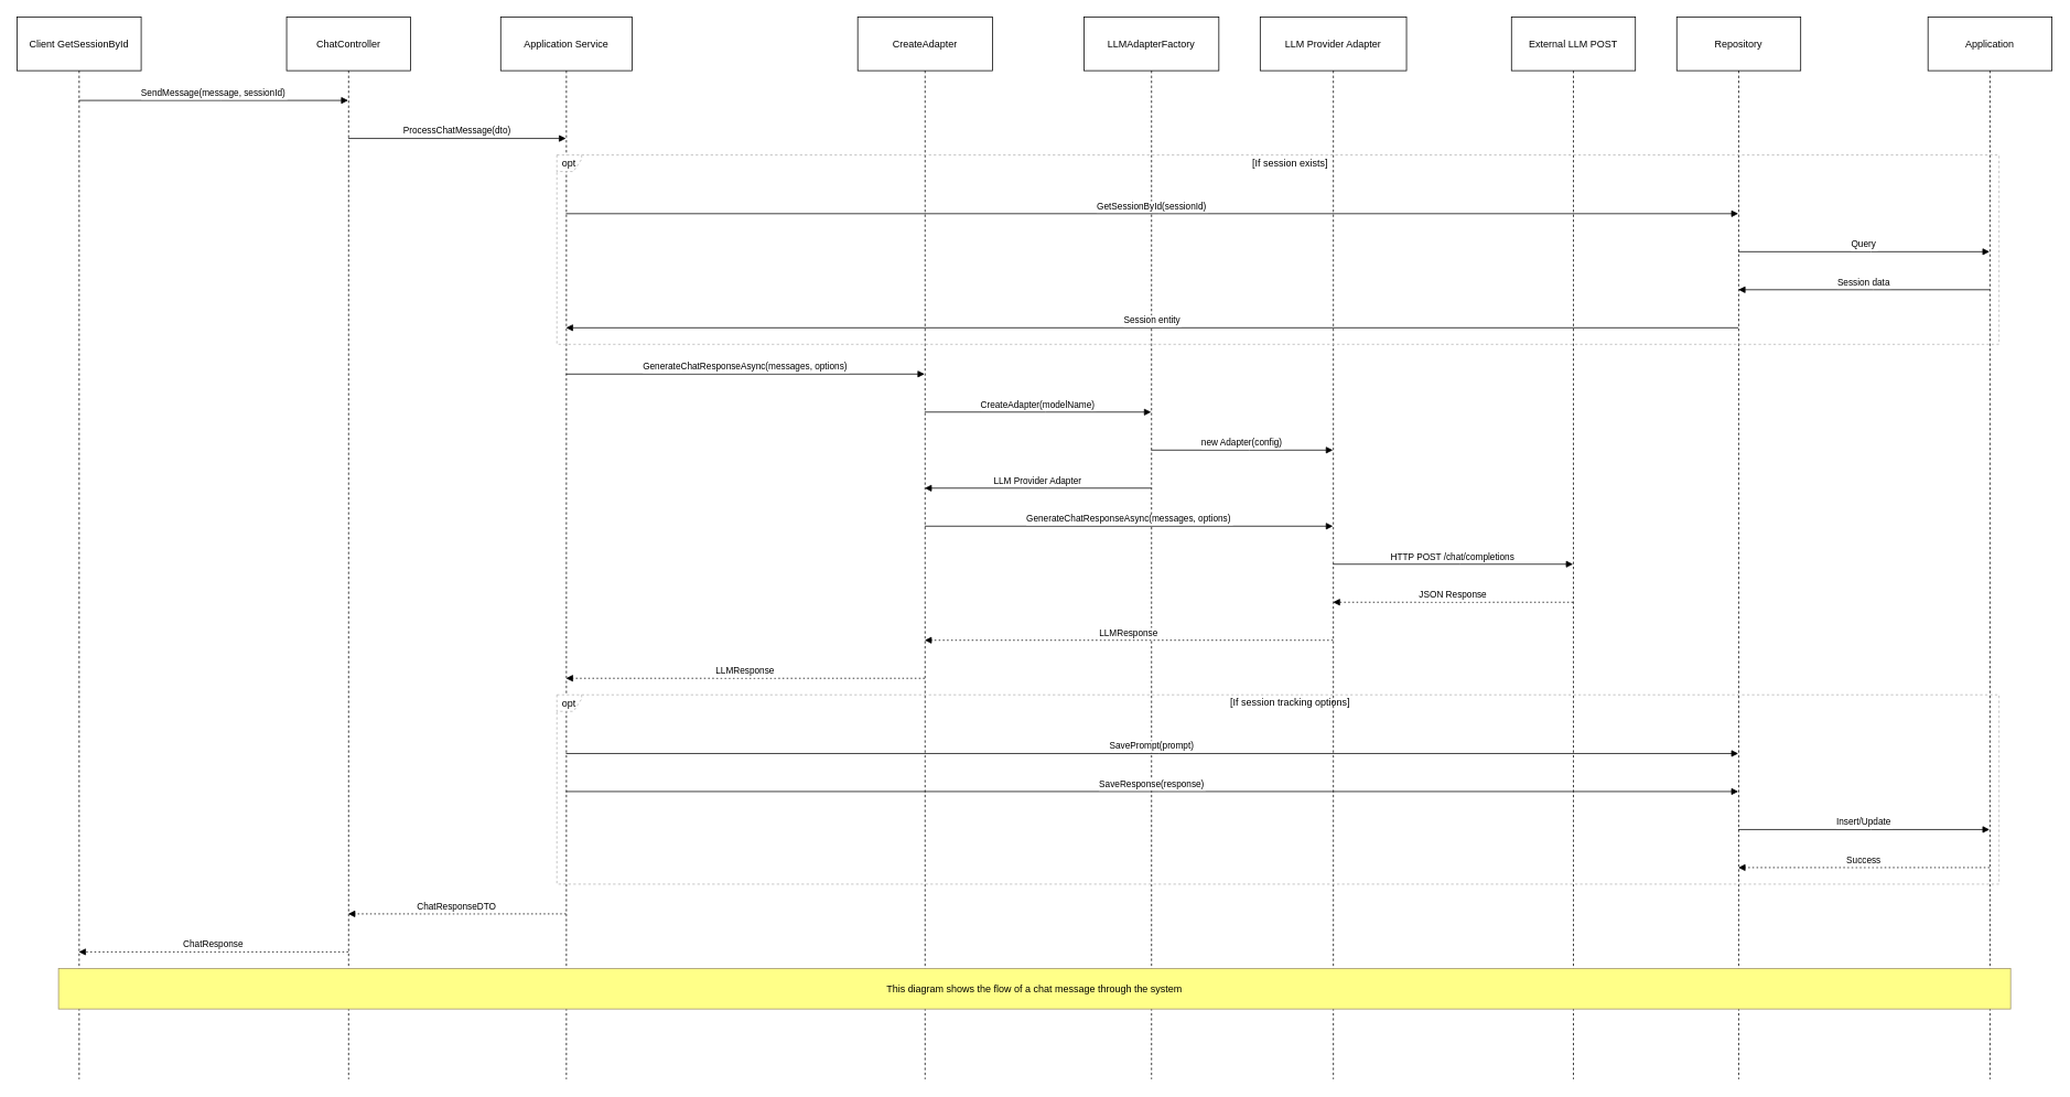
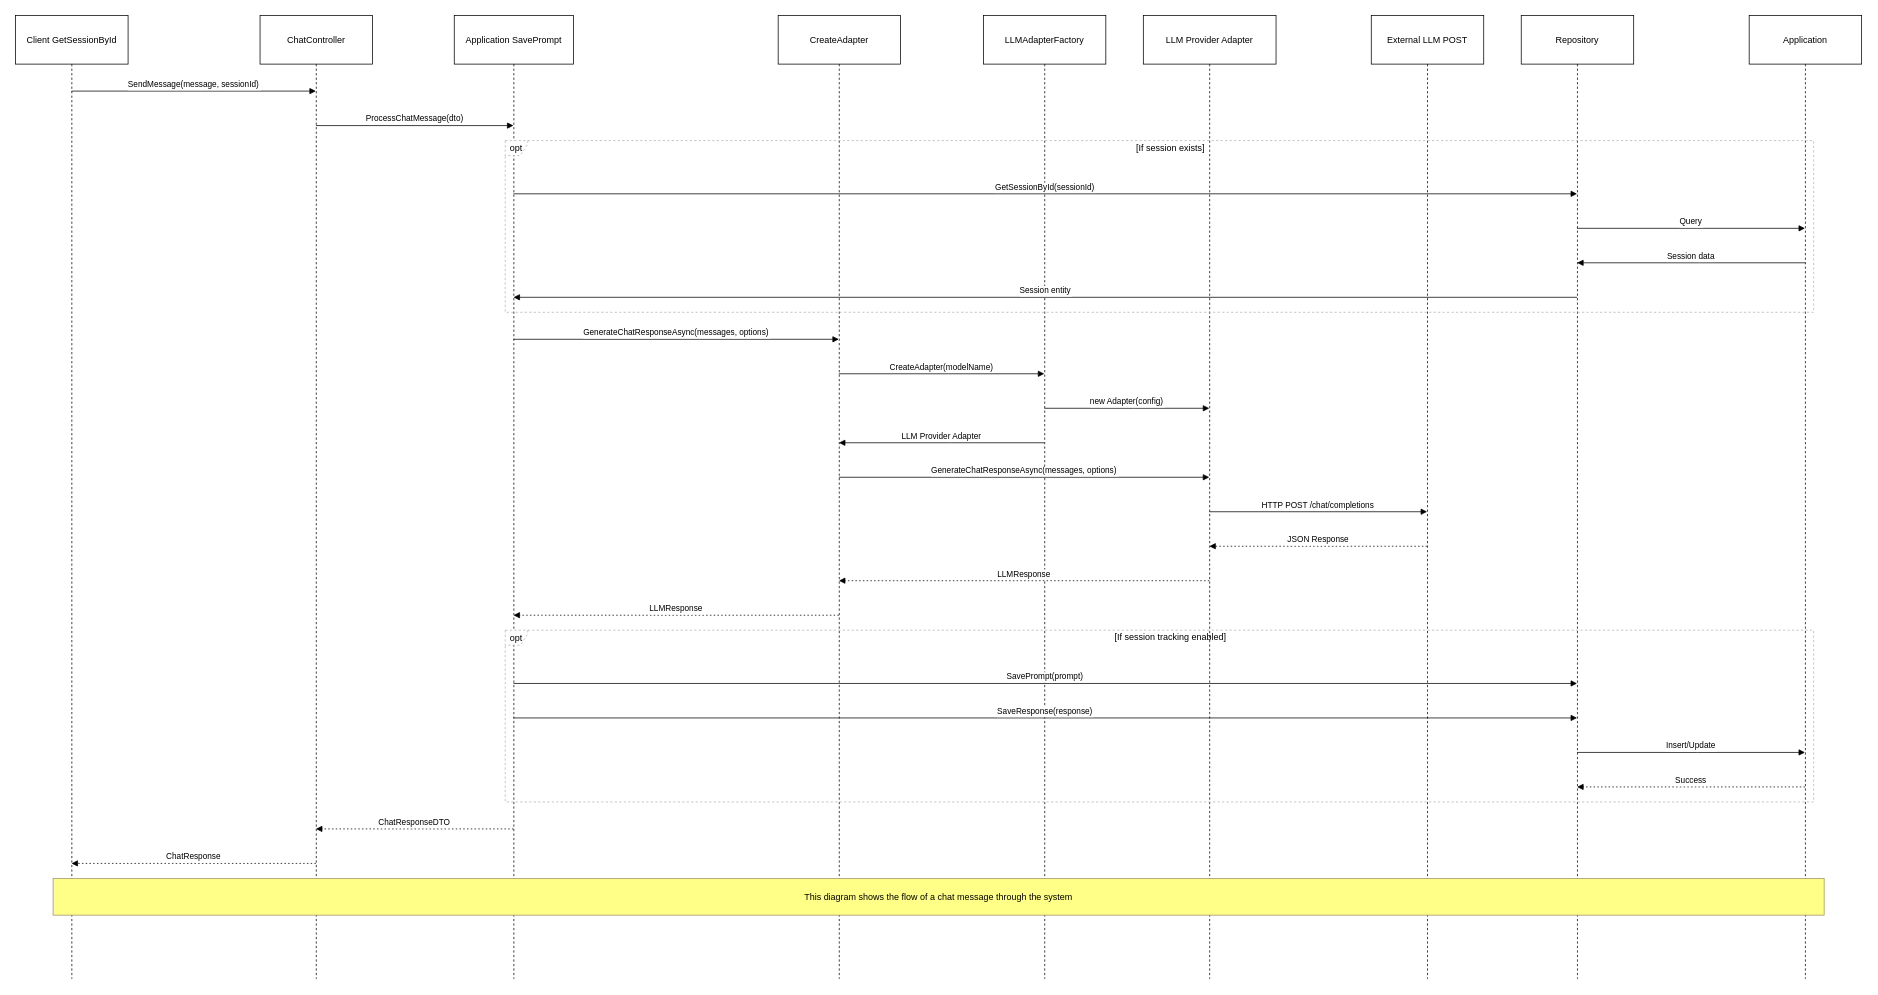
  <mxCell id="0" />
  <mxCell id="1" parent="0" />
  <mxCell id="2" value="Client GetSessionById" style="shape=umlLifeline;perimeter=lifelinePerimeter;whiteSpace=wrap;container=1;dropTarget=0;collapsible=0;recursiveResize=0;outlineConnect=0;portConstraint=eastwest;newEdgeStyle={&quot;edgeStyle&quot;:&quot;elbowEdgeStyle&quot;,&quot;elbow&quot;:&quot;vertical&quot;,&quot;curved&quot;:0,&quot;rounded&quot;:0};size=65;" vertex="1" parent="1"><mxGeometry x="20" y="20" width="150" height="1285" as="geometry" /></mxCell>
  <mxCell id="3" value="ChatController" style="shape=umlLifeline;perimeter=lifelinePerimeter;whiteSpace=wrap;container=1;dropTarget=0;collapsible=0;recursiveResize=0;outlineConnect=0;portConstraint=eastwest;newEdgeStyle={&quot;edgeStyle&quot;:&quot;elbowEdgeStyle&quot;,&quot;elbow&quot;:&quot;vertical&quot;,&quot;curved&quot;:0,&quot;rounded&quot;:0};size=65;" vertex="1" parent="1"><mxGeometry x="346" y="20" width="150" height="1285" as="geometry" /></mxCell>
- <mxCell id="4" value="Application Service" style="shape=umlLifeline;perimeter=lifelinePerimeter;whiteSpace=wrap;container=1;dropTarget=0;collapsible=0;recursiveResize=0;outlineConnect=0;portConstraint=eastwest;newEdgeStyle={&quot;edgeStyle&quot;:&quot;elbowEdgeStyle&quot;,&quot;elbow&quot;:&quot;vertical&quot;,&quot;curved&quot;:0,&quot;rounded&quot;:0};size=65;" vertex="1" parent="1"><mxGeometry x="605" y="20" width="159" height="1285" as="geometry" /></mxCell>
+ <mxCell id="4" value="Application SavePrompt" style="shape=umlLifeline;perimeter=lifelinePerimeter;whiteSpace=wrap;container=1;dropTarget=0;collapsible=0;recursiveResize=0;outlineConnect=0;portConstraint=eastwest;newEdgeStyle={&quot;edgeStyle&quot;:&quot;elbowEdgeStyle&quot;,&quot;elbow&quot;:&quot;vertical&quot;,&quot;curved&quot;:0,&quot;rounded&quot;:0};size=65;" vertex="1" parent="1"><mxGeometry x="605" y="20" width="159" height="1285" as="geometry" /></mxCell>
  <mxCell id="5" value="CreateAdapter" style="shape=umlLifeline;perimeter=lifelinePerimeter;whiteSpace=wrap;container=1;dropTarget=0;collapsible=0;recursiveResize=0;outlineConnect=0;portConstraint=eastwest;newEdgeStyle={&quot;edgeStyle&quot;:&quot;elbowEdgeStyle&quot;,&quot;elbow&quot;:&quot;vertical&quot;,&quot;curved&quot;:0,&quot;rounded&quot;:0};size=65;" vertex="1" parent="1"><mxGeometry x="1037" y="20" width="163" height="1285" as="geometry" /></mxCell>
  <mxCell id="6" value="LLMAdapterFactory" style="shape=umlLifeline;perimeter=lifelinePerimeter;whiteSpace=wrap;container=1;dropTarget=0;collapsible=0;recursiveResize=0;outlineConnect=0;portConstraint=eastwest;newEdgeStyle={&quot;edgeStyle&quot;:&quot;elbowEdgeStyle&quot;,&quot;elbow&quot;:&quot;vertical&quot;,&quot;curved&quot;:0,&quot;rounded&quot;:0};size=65;" vertex="1" parent="1"><mxGeometry x="1311" y="20" width="163" height="1285" as="geometry" /></mxCell>
  <mxCell id="7" value="LLM Provider Adapter" style="shape=umlLifeline;perimeter=lifelinePerimeter;whiteSpace=wrap;container=1;dropTarget=0;collapsible=0;recursiveResize=0;outlineConnect=0;portConstraint=eastwest;newEdgeStyle={&quot;edgeStyle&quot;:&quot;elbowEdgeStyle&quot;,&quot;elbow&quot;:&quot;vertical&quot;,&quot;curved&quot;:0,&quot;rounded&quot;:0};size=65;" vertex="1" parent="1"><mxGeometry x="1524" y="20" width="177" height="1285" as="geometry" /></mxCell>
  <mxCell id="8" value="External LLM POST" style="shape=umlLifeline;perimeter=lifelinePerimeter;whiteSpace=wrap;container=1;dropTarget=0;collapsible=0;recursiveResize=0;outlineConnect=0;portConstraint=eastwest;newEdgeStyle={&quot;edgeStyle&quot;:&quot;elbowEdgeStyle&quot;,&quot;elbow&quot;:&quot;vertical&quot;,&quot;curved&quot;:0,&quot;rounded&quot;:0};size=65;" vertex="1" parent="1"><mxGeometry x="1828" y="20" width="150" height="1285" as="geometry" /></mxCell>
  <mxCell id="9" value="Repository" style="shape=umlLifeline;perimeter=lifelinePerimeter;whiteSpace=wrap;container=1;dropTarget=0;collapsible=0;recursiveResize=0;outlineConnect=0;portConstraint=eastwest;newEdgeStyle={&quot;edgeStyle&quot;:&quot;elbowEdgeStyle&quot;,&quot;elbow&quot;:&quot;vertical&quot;,&quot;curved&quot;:0,&quot;rounded&quot;:0};size=65;" vertex="1" parent="1"><mxGeometry x="2028" y="20" width="150" height="1285" as="geometry" /></mxCell>
  <mxCell id="10" value="Application" style="shape=umlLifeline;perimeter=lifelinePerimeter;whiteSpace=wrap;container=1;dropTarget=0;collapsible=0;recursiveResize=0;outlineConnect=0;portConstraint=eastwest;newEdgeStyle={&quot;edgeStyle&quot;:&quot;elbowEdgeStyle&quot;,&quot;elbow&quot;:&quot;vertical&quot;,&quot;curved&quot;:0,&quot;rounded&quot;:0};size=65;" vertex="1" parent="1"><mxGeometry x="2332" y="20" width="150" height="1285" as="geometry" /></mxCell>
  <mxCell id="11" value="opt" style="shape=umlFrame;dashed=1;pointerEvents=0;dropTarget=0;strokeColor=#B3B3B3;height=20;width=30" vertex="1" parent="1"><mxGeometry x="673" y="187" width="1745" height="229" as="geometry" /></mxCell>
  <mxCell id="12" value="[If session exists]" style="text;strokeColor=none;fillColor=none;align=center;verticalAlign=middle;whiteSpace=wrap;" vertex="1" parent="11"><mxGeometry x="30" width="1715" height="20" as="geometry" /></mxCell>
  <mxCell id="13" value="opt" style="shape=umlFrame;dashed=1;pointerEvents=0;dropTarget=0;strokeColor=#B3B3B3;height=20;width=30" vertex="1" parent="1"><mxGeometry x="673" y="840" width="1745" height="229" as="geometry" /></mxCell>
- <mxCell id="14" value="[If session tracking options]" style="text;strokeColor=none;fillColor=none;align=center;verticalAlign=middle;whiteSpace=wrap;" vertex="1" parent="13"><mxGeometry x="30" width="1715" height="20" as="geometry" /></mxCell>
+ <mxCell id="14" value="[If session tracking enabled]" style="text;strokeColor=none;fillColor=none;align=center;verticalAlign=middle;whiteSpace=wrap;" vertex="1" parent="13"><mxGeometry x="30" width="1715" height="20" as="geometry" /></mxCell>
  <mxCell id="15" value="SendMessage(message, sessionId)" style="verticalAlign=bottom;edgeStyle=elbowEdgeStyle;elbow=vertical;curved=0;rounded=0;endArrow=block;" edge="1" parent="1" source="2" target="3"><mxGeometry relative="1" as="geometry"><Array as="points"><mxPoint x="267" y="121" /></Array></mxGeometry></mxCell>
  <mxCell id="16" value="ProcessChatMessage(dto)" style="verticalAlign=bottom;edgeStyle=elbowEdgeStyle;elbow=vertical;curved=0;rounded=0;endArrow=block;" edge="1" parent="1" source="3" target="4"><mxGeometry relative="1" as="geometry"><Array as="points"><mxPoint x="561" y="167" /></Array></mxGeometry></mxCell>
  <mxCell id="17" value="GetSessionById(sessionId)" style="verticalAlign=bottom;edgeStyle=elbowEdgeStyle;elbow=vertical;curved=0;rounded=0;endArrow=block;" edge="1" parent="1" source="4" target="9"><mxGeometry relative="1" as="geometry"><Array as="points"><mxPoint x="1402" y="258" /></Array></mxGeometry></mxCell>
  <mxCell id="18" value="Query" style="verticalAlign=bottom;edgeStyle=elbowEdgeStyle;elbow=vertical;curved=0;rounded=0;endArrow=block;" edge="1" parent="1" source="9" target="10"><mxGeometry relative="1" as="geometry"><Array as="points"><mxPoint x="2263" y="304" /></Array></mxGeometry></mxCell>
  <mxCell id="19" value="Session data" style="verticalAlign=bottom;edgeStyle=elbowEdgeStyle;elbow=vertical;curved=0;rounded=0;endArrow=block;" edge="1" parent="1" source="10" target="9"><mxGeometry relative="1" as="geometry"><Array as="points"><mxPoint x="2266" y="350" /></Array></mxGeometry></mxCell>
  <mxCell id="20" value="Session entity" style="verticalAlign=bottom;edgeStyle=elbowEdgeStyle;elbow=vertical;curved=0;rounded=0;endArrow=block;" edge="1" parent="1" source="9" target="4"><mxGeometry relative="1" as="geometry"><Array as="points"><mxPoint x="1405" y="396" /></Array></mxGeometry></mxCell>
  <mxCell id="21" value="GenerateChatResponseAsync(messages, options)" style="verticalAlign=bottom;edgeStyle=elbowEdgeStyle;elbow=vertical;curved=0;rounded=0;endArrow=block;" edge="1" parent="1" source="4" target="5"><mxGeometry relative="1" as="geometry"><Array as="points"><mxPoint x="910" y="452" /></Array></mxGeometry></mxCell>
  <mxCell id="22" value="CreateAdapter(modelName)" style="verticalAlign=bottom;edgeStyle=elbowEdgeStyle;elbow=vertical;curved=0;rounded=0;endArrow=block;" edge="1" parent="1" source="5" target="6"><mxGeometry relative="1" as="geometry"><Array as="points"><mxPoint x="1264" y="498" /></Array></mxGeometry></mxCell>
  <mxCell id="23" value="new Adapter(config)" style="verticalAlign=bottom;edgeStyle=elbowEdgeStyle;elbow=vertical;curved=0;rounded=0;endArrow=block;" edge="1" parent="1" source="6" target="7"><mxGeometry relative="1" as="geometry"><Array as="points"><mxPoint x="1511" y="544" /></Array></mxGeometry></mxCell>
  <mxCell id="24" value="LLM Provider Adapter" style="verticalAlign=bottom;edgeStyle=elbowEdgeStyle;elbow=vertical;curved=0;rounded=0;endArrow=block;" edge="1" parent="1" source="6" target="5"><mxGeometry relative="1" as="geometry"><Array as="points"><mxPoint x="1267" y="590" /></Array></mxGeometry></mxCell>
  <mxCell id="25" value="GenerateChatResponseAsync(messages, options)" style="verticalAlign=bottom;edgeStyle=elbowEdgeStyle;elbow=vertical;curved=0;rounded=0;endArrow=block;" edge="1" parent="1" source="5" target="7"><mxGeometry relative="1" as="geometry"><Array as="points"><mxPoint x="1374" y="636" /></Array></mxGeometry></mxCell>
  <mxCell id="26" value="HTTP POST /chat/completions" style="verticalAlign=bottom;edgeStyle=elbowEdgeStyle;elbow=vertical;curved=0;rounded=0;endArrow=block;" edge="1" parent="1" source="7" target="8"><mxGeometry relative="1" as="geometry"><Array as="points"><mxPoint x="1766" y="682" /></Array></mxGeometry></mxCell>
  <mxCell id="27" value="JSON Response" style="verticalAlign=bottom;edgeStyle=elbowEdgeStyle;elbow=vertical;curved=0;rounded=0;dashed=1;dashPattern=2 3;endArrow=block;" edge="1" parent="1" source="8" target="7"><mxGeometry relative="1" as="geometry"><Array as="points"><mxPoint x="1769" y="728" /></Array></mxGeometry></mxCell>
  <mxCell id="28" value="LLMResponse" style="verticalAlign=bottom;edgeStyle=elbowEdgeStyle;elbow=vertical;curved=0;rounded=0;dashed=1;dashPattern=2 3;endArrow=block;" edge="1" parent="1" source="7" target="5"><mxGeometry relative="1" as="geometry"><Array as="points"><mxPoint x="1377" y="774" /></Array></mxGeometry></mxCell>
  <mxCell id="29" value="LLMResponse" style="verticalAlign=bottom;edgeStyle=elbowEdgeStyle;elbow=vertical;curved=0;rounded=0;dashed=1;dashPattern=2 3;endArrow=block;" edge="1" parent="1" source="5" target="4"><mxGeometry relative="1" as="geometry"><Array as="points"><mxPoint x="913" y="820" /></Array></mxGeometry></mxCell>
  <mxCell id="30" value="SavePrompt(prompt)" style="verticalAlign=bottom;edgeStyle=elbowEdgeStyle;elbow=vertical;curved=0;rounded=0;endArrow=block;" edge="1" parent="1" source="4" target="9"><mxGeometry relative="1" as="geometry"><Array as="points"><mxPoint x="1402" y="911" /></Array></mxGeometry></mxCell>
  <mxCell id="31" value="SaveResponse(response)" style="verticalAlign=bottom;edgeStyle=elbowEdgeStyle;elbow=vertical;curved=0;rounded=0;endArrow=block;" edge="1" parent="1" source="4" target="9"><mxGeometry relative="1" as="geometry"><Array as="points"><mxPoint x="1402" y="957" /></Array></mxGeometry></mxCell>
  <mxCell id="32" value="Insert/Update" style="verticalAlign=bottom;edgeStyle=elbowEdgeStyle;elbow=vertical;curved=0;rounded=0;endArrow=block;" edge="1" parent="1" source="9" target="10"><mxGeometry relative="1" as="geometry"><Array as="points"><mxPoint x="2263" y="1003" /></Array></mxGeometry></mxCell>
  <mxCell id="33" value="Success" style="verticalAlign=bottom;edgeStyle=elbowEdgeStyle;elbow=vertical;curved=0;rounded=0;dashed=1;dashPattern=2 3;endArrow=block;" edge="1" parent="1" source="10" target="9"><mxGeometry relative="1" as="geometry"><Array as="points"><mxPoint x="2266" y="1049" /></Array></mxGeometry></mxCell>
  <mxCell id="34" value="ChatResponseDTO" style="verticalAlign=bottom;edgeStyle=elbowEdgeStyle;elbow=vertical;curved=0;rounded=0;dashed=1;dashPattern=2 3;endArrow=block;" edge="1" parent="1" source="4" target="3"><mxGeometry relative="1" as="geometry"><Array as="points"><mxPoint x="564" y="1105" /></Array></mxGeometry></mxCell>
  <mxCell id="35" value="ChatResponse" style="verticalAlign=bottom;edgeStyle=elbowEdgeStyle;elbow=vertical;curved=0;rounded=0;dashed=1;dashPattern=2 3;endArrow=block;" edge="1" parent="1" source="3" target="2"><mxGeometry relative="1" as="geometry"><Array as="points"><mxPoint x="270" y="1151" /></Array></mxGeometry></mxCell>
  <mxCell id="36" value="This diagram shows the flow of a chat message through the system" style="fillColor=#ffff88;strokeColor=#9E916F;" vertex="1" parent="1"><mxGeometry x="70" y="1171" width="2362" height="49" as="geometry" /></mxCell>
